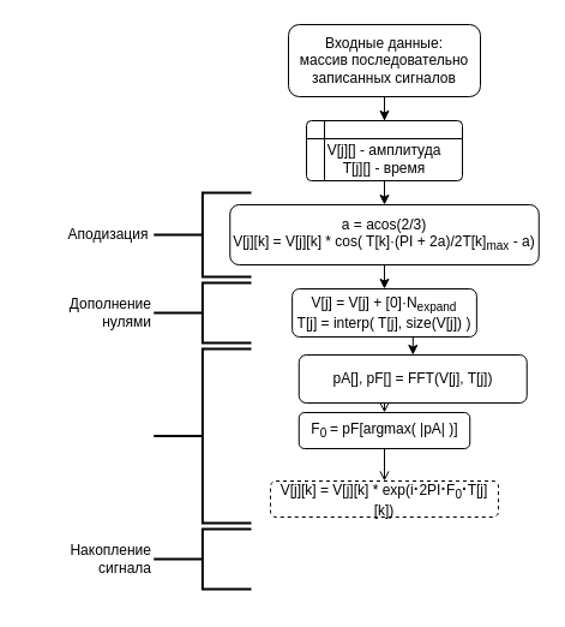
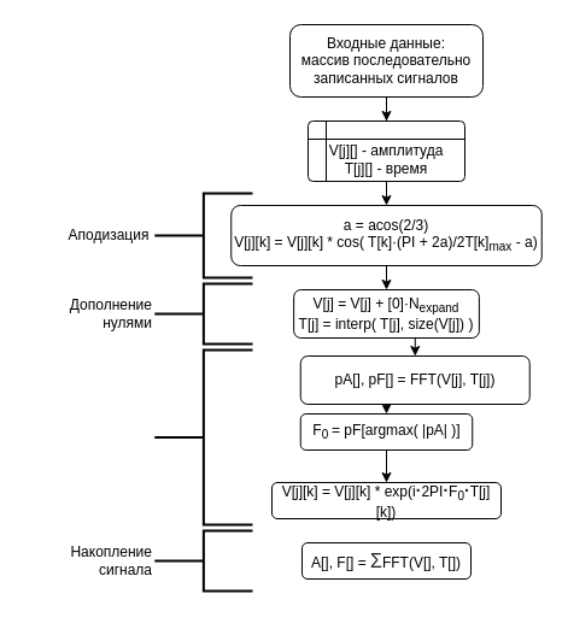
  <mxCell id="0" />
  <mxCell id="1" parent="0" />
  <mxCell id="2" value="" style="edgeStyle=orthogonalEdgeStyle;rounded=0;orthogonalLoop=1;jettySize=auto;html=1;" edge="1" parent="1" source="3" target="5"><mxGeometry relative="1" as="geometry" /></mxCell>
  <mxCell id="3" value="Входные данные:&lt;br&gt;массив последовательно записанных сигналов" style="rounded=1;whiteSpace=wrap;html=1;fontSize=12;glass=0;strokeWidth=1;shadow=0;" parent="1" vertex="1"><mxGeometry x="240" y="20" width="160" height="60" as="geometry" /></mxCell>
  <mxCell id="4" style="edgeStyle=orthogonalEdgeStyle;rounded=0;orthogonalLoop=1;jettySize=auto;html=1;exitX=0.5;exitY=1;exitDx=0;exitDy=0;" edge="1" parent="1" source="5" target="7"><mxGeometry relative="1" as="geometry" /></mxCell>
  <mxCell id="5" value="&lt;span style=&quot;font-weight: normal&quot;&gt;&lt;br&gt;V[j][] - амплитуда&lt;br&gt;T[j][] - время&lt;/span&gt;" style="shape=internalStorage;whiteSpace=wrap;html=1;dx=15;dy=15;rounded=1;arcSize=8;strokeWidth=1;verticalAlign=middle;fontStyle=1" vertex="1" parent="1"><mxGeometry x="255" y="100" width="130" height="50" as="geometry" /></mxCell>
  <mxCell id="6" style="edgeStyle=orthogonalEdgeStyle;rounded=0;orthogonalLoop=1;jettySize=auto;html=1;exitX=0.5;exitY=1;exitDx=0;exitDy=0;entryX=0.5;entryY=0;entryDx=0;entryDy=0;" edge="1" parent="1" source="7" target="21"><mxGeometry relative="1" as="geometry" /></mxCell>
  <mxCell id="7" value="a = acos(2/3)&lt;br&gt;V[j][k] = V[j][k] * cos( T[k]·(PI + 2a)/2T[k]&lt;sub&gt;max&lt;/sub&gt; - a)" style="rounded=1;whiteSpace=wrap;html=1;strokeWidth=1;align=center;" vertex="1" parent="1"><mxGeometry x="191.26" y="170" width="257.5" height="50" as="geometry" /></mxCell>
- <mxCell id="8" value="V[j][k] = V[j][k] * exp(i&lt;b style=&quot;color: rgb(32 , 33 , 34) ; font-family: sans-serif ; font-size: 14px&quot;&gt;·&lt;/b&gt;2PI&lt;b style=&quot;color: rgb(32 , 33 , 34) ; font-family: sans-serif ; font-size: 14px&quot;&gt;·&lt;/b&gt;F&lt;sub&gt;0&lt;/sub&gt;&lt;b style=&quot;color: rgb(32 , 33 , 34) ; font-family: sans-serif ; font-size: 14px&quot;&gt;·&lt;/b&gt;T[j][k])" style="rounded=1;whiteSpace=wrap;html=1;strokeWidth=1;dashed=1;" vertex="1" parent="1"><mxGeometry x="225" y="400" width="190" height="30" as="geometry" /></mxCell>
- <mxCell id="9" style="edgeStyle=orthogonalEdgeStyle;rounded=0;orthogonalLoop=1;jettySize=auto;html=1;exitX=0.5;exitY=1;exitDx=0;exitDy=0;entryX=0.5;entryY=0;entryDx=0;entryDy=0;endArrow=open;" edge="1" parent="1" source="19" target="18"><mxGeometry relative="1" as="geometry"><mxPoint x="319.995" y="330" as="sourcePoint" /></mxGeometry></mxCell>
+ <mxCell id="8" value="V[j][k] = V[j][k] * exp(i&lt;b style=&quot;color: rgb(32 , 33 , 34) ; font-family: sans-serif ; font-size: 14px&quot;&gt;·&lt;/b&gt;2PI&lt;b style=&quot;color: rgb(32 , 33 , 34) ; font-family: sans-serif ; font-size: 14px&quot;&gt;·&lt;/b&gt;F&lt;sub&gt;0&lt;/sub&gt;&lt;b style=&quot;color: rgb(32 , 33 , 34) ; font-family: sans-serif ; font-size: 14px&quot;&gt;·&lt;/b&gt;T[j][k])" style="rounded=1;whiteSpace=wrap;html=1;strokeWidth=1;" vertex="1" parent="1"><mxGeometry x="225" y="400" width="190" height="30" as="geometry" /></mxCell>
+ <mxCell id="9" style="edgeStyle=orthogonalEdgeStyle;rounded=0;orthogonalLoop=1;jettySize=auto;html=1;exitX=0.5;exitY=1;exitDx=0;exitDy=0;entryX=0.5;entryY=0;entryDx=0;entryDy=0;" edge="1" parent="1" source="19" target="18"><mxGeometry relative="1" as="geometry"><mxPoint x="319.995" y="330" as="sourcePoint" /></mxGeometry></mxCell>
  <mxCell id="10" value="" style="group" vertex="1" connectable="0" parent="1"><mxGeometry x="70" y="160" width="139" height="70" as="geometry" /></mxCell>
  <mxCell id="11" value="" style="strokeWidth=2;html=1;shape=mxgraph.flowchart.annotation_2;align=left;labelPosition=right;pointerEvents=1;" vertex="1" parent="10"><mxGeometry x="57.75" width="81.25" height="70" as="geometry" /></mxCell>
  <mxCell id="12" value="Аподизация" style="text;html=1;strokeColor=none;fillColor=none;align=center;verticalAlign=middle;whiteSpace=wrap;rounded=0;" vertex="1" parent="10"><mxGeometry y="31.652" width="40" height="6.087" as="geometry" /></mxCell>
  <mxCell id="13" value="" style="group;align=right;" vertex="1" connectable="0" parent="1"><mxGeometry x="70" y="235" width="139" height="60" as="geometry" /></mxCell>
  <mxCell id="14" value="" style="strokeWidth=2;html=1;shape=mxgraph.flowchart.annotation_2;align=left;labelPosition=right;pointerEvents=1;" vertex="1" parent="13"><mxGeometry x="57.75" width="81.25" height="50" as="geometry" /></mxCell>
  <mxCell id="15" value="Дополнение нулями" style="text;html=1;strokeColor=none;fillColor=none;align=right;verticalAlign=middle;whiteSpace=wrap;rounded=0;" vertex="1" parent="13"><mxGeometry x="-22.25" y="6.31" width="80" height="37.39" as="geometry" /></mxCell>
- <mxCell id="17" style="edgeStyle=orthogonalEdgeStyle;rounded=0;orthogonalLoop=1;jettySize=auto;html=1;exitX=0.5;exitY=1;exitDx=0;exitDy=0;entryX=0.5;entryY=0;entryDx=0;entryDy=0;endArrow=open;" edge="1" parent="1" source="18" target="8"><mxGeometry relative="1" as="geometry" /></mxCell>
+ <mxCell id="16" value="A[], F[] =&amp;nbsp;&lt;span style=&quot;font-size: 16px ; color: rgb(32 , 33 , 36) ; font-family: &amp;#34;arial&amp;#34; , sans-serif ; text-align: left&quot;&gt;Σ&lt;/span&gt;FFT(V[], T[])" style="rounded=1;whiteSpace=wrap;html=1;strokeWidth=1;" vertex="1" parent="1"><mxGeometry x="250" y="450" width="140" height="30" as="geometry" /></mxCell>
+ <mxCell id="17" style="edgeStyle=orthogonalEdgeStyle;rounded=0;orthogonalLoop=1;jettySize=auto;html=1;exitX=0.5;exitY=1;exitDx=0;exitDy=0;entryX=0.5;entryY=0;entryDx=0;entryDy=0;" edge="1" parent="1" source="18" target="8"><mxGeometry relative="1" as="geometry" /></mxCell>
  <mxCell id="18" value="F&lt;sub&gt;0&amp;nbsp;&lt;/sub&gt;= pF[argmax( |pA| )]" style="rounded=1;whiteSpace=wrap;html=1;strokeWidth=1;" vertex="1" parent="1"><mxGeometry x="248.75" y="343" width="142.5" height="30" as="geometry" /></mxCell>
  <mxCell id="19" value="pA[], pF[] = FFT(V[j], T[j])" style="rounded=1;whiteSpace=wrap;html=1;strokeWidth=1;" vertex="1" parent="1"><mxGeometry x="248.75" y="295" width="190" height="40" as="geometry" /></mxCell>
  <mxCell id="20" style="edgeStyle=orthogonalEdgeStyle;rounded=0;orthogonalLoop=1;jettySize=auto;html=1;exitX=0.5;exitY=1;exitDx=0;exitDy=0;entryX=0.5;entryY=0;entryDx=0;entryDy=0;" edge="1" parent="1" source="21" target="19"><mxGeometry relative="1" as="geometry" /></mxCell>
  <mxCell id="21" value="V[j] = V[j] + [0]&lt;span style=&quot;color: rgba(0 , 0 , 0 , 0) ; font-family: monospace ; font-size: 0px&quot;&gt;%3CmxGraphModel%3E%3Croot%3E%3CmxCell%20id%3D%220%22%2F%3E%3CmxCell%20id%3D%221%22%20parent%3D%220%22%2F%3E%3CmxCell%20id%3D%222%22%20value%3D%22a%20%3D%20acos(2%2F3)%26lt%3Bbr%26gt%3BV%5Bk%5D%20%3D%20V%5Bk%5D%20*%20cos(%20t%26lt%3Bsub%26gt%3Bk%26lt%3B%2Fsub%26gt%3B%C2%B7(PI%20%2B%202a)%2F2t%26lt%3Bsub%26gt%3Bmax%26lt%3B%2Fsub%26gt%3B%20-%20a)%22%20style%3D%22rounded%3D1%3BwhiteSpace%3Dwrap%3Bhtml%3D1%3BstrokeWidth%3D1%3Balign%3Dcenter%3B%22%20vertex%3D%221%22%20parent%3D%221%22%3E%3CmxGeometry%20x%3D%22112.5%22%20y%3D%22290%22%20width%3D%22235%22%20height%3D%2240%22%20as%3D%22geometry%22%2F%3E%3C%2FmxCell%3E%3C%2Froot%3E%3C%2FmxGraphModel%3E&lt;/span&gt;·N&lt;sub&gt;expand&lt;/sub&gt;&lt;br&gt;T[j] = interp( T[j], size(V[j]) )" style="rounded=1;whiteSpace=wrap;html=1;strokeWidth=1;align=center;" vertex="1" parent="1"><mxGeometry x="243.13" y="240" width="153.75" height="40" as="geometry" /></mxCell>
  <mxCell id="22" value="" style="group;align=right;" vertex="1" connectable="0" parent="1"><mxGeometry x="70" y="440" width="139" height="60" as="geometry" /></mxCell>
  <mxCell id="23" value="" style="strokeWidth=2;html=1;shape=mxgraph.flowchart.annotation_2;align=left;labelPosition=right;pointerEvents=1;" vertex="1" parent="22"><mxGeometry x="57.75" width="81.25" height="50" as="geometry" /></mxCell>
  <mxCell id="24" value="Накопление сигнала" style="text;html=1;strokeColor=none;fillColor=none;align=right;verticalAlign=middle;whiteSpace=wrap;rounded=0;" vertex="1" parent="22"><mxGeometry x="-22.25" y="6.31" width="80" height="37.39" as="geometry" /></mxCell>
  <mxCell id="25" value="" style="group" vertex="1" connectable="0" parent="1"><mxGeometry x="20" y="290" width="189" height="145" as="geometry" /></mxCell>
  <mxCell id="26" value="" style="strokeWidth=2;html=1;shape=mxgraph.flowchart.annotation_2;align=left;labelPosition=right;pointerEvents=1;" vertex="1" parent="25"><mxGeometry x="107.75" width="81.25" height="145" as="geometry" /></mxCell>
